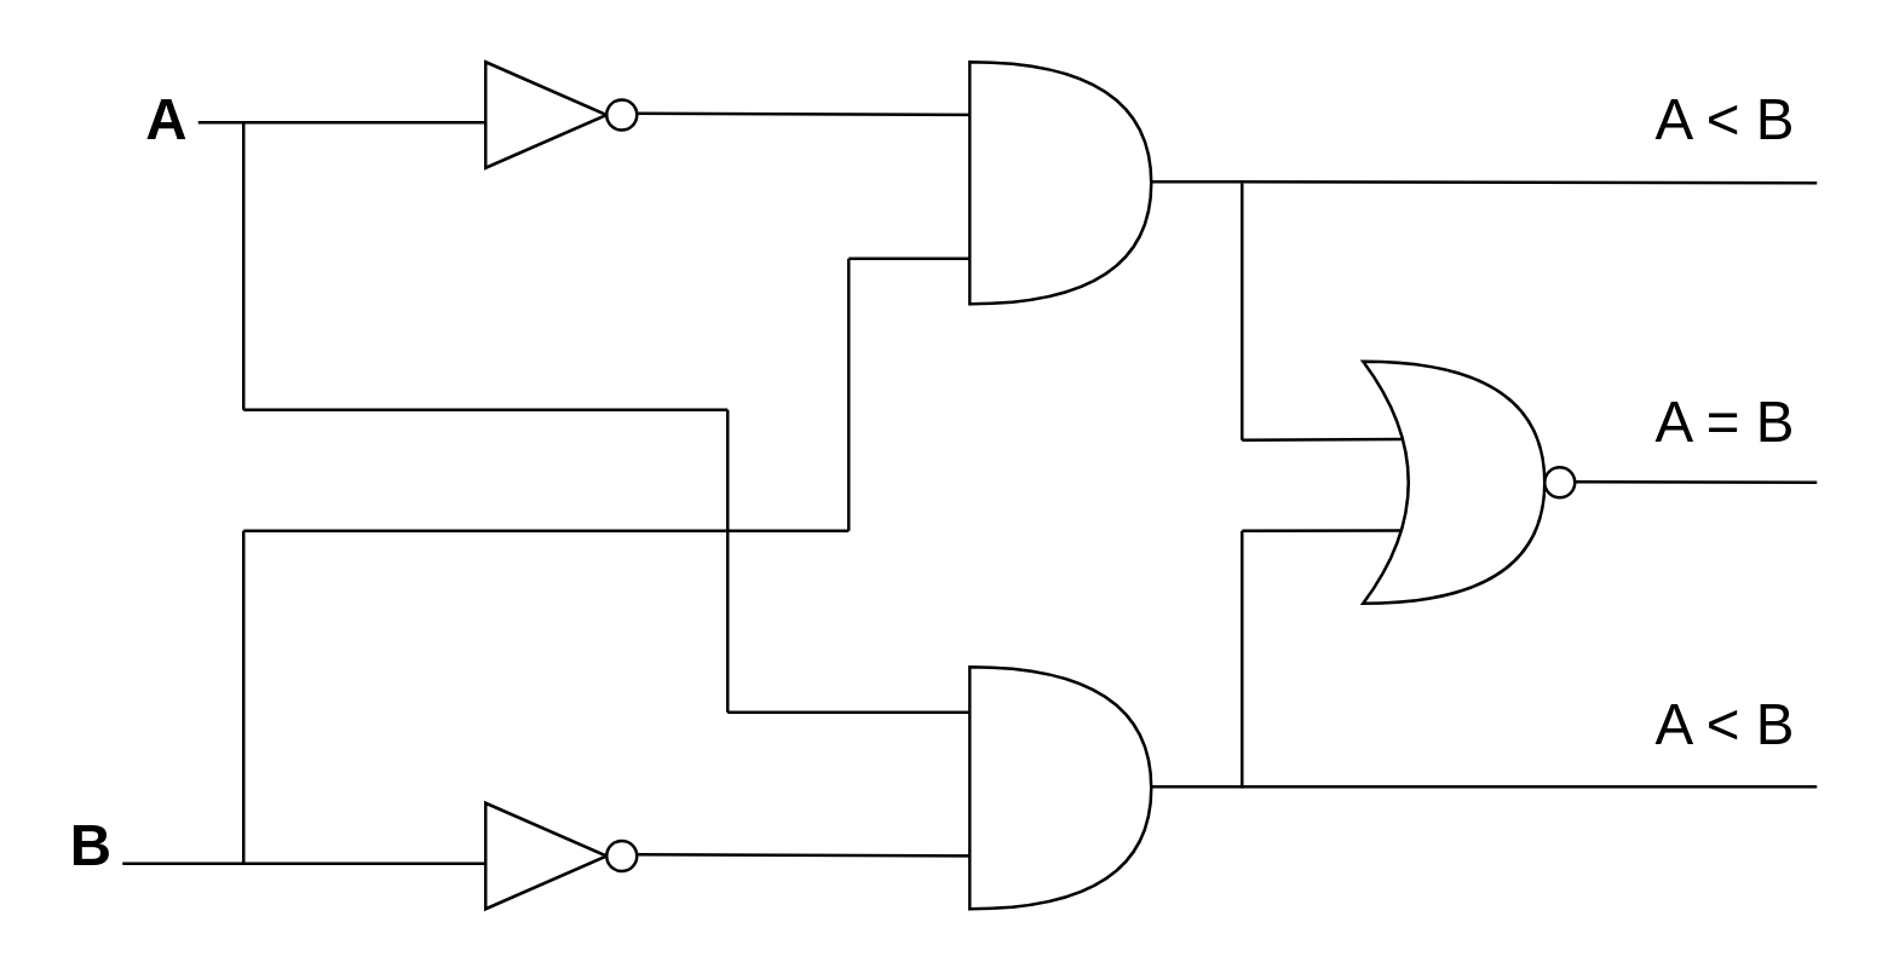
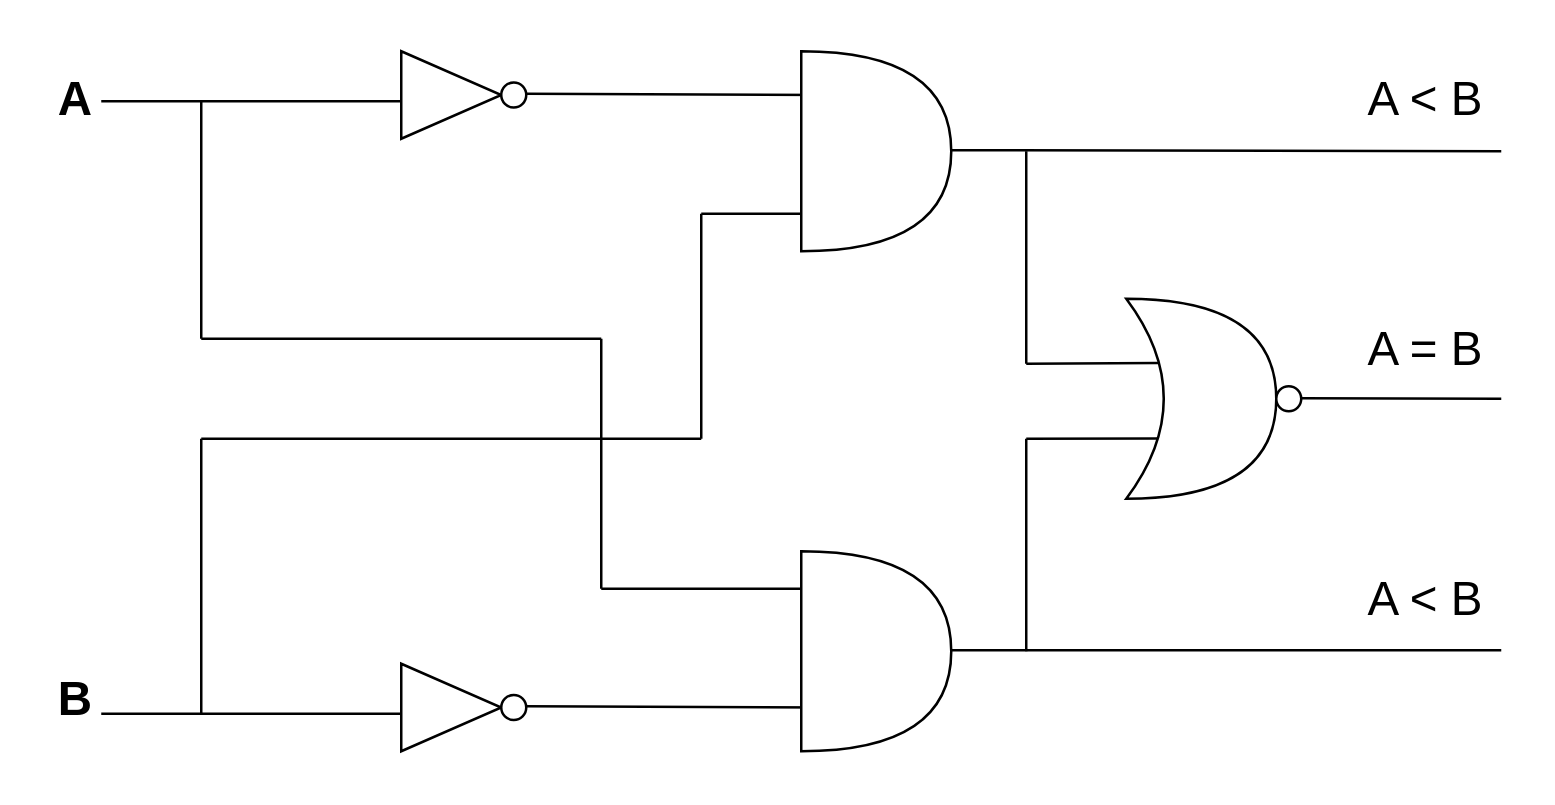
  <mxCell id="0" />
  <mxCell id="1" parent="0" />
- <mxCell id="2" value="&lt;font style=&quot;font-size: 19px;&quot;&gt;&lt;b&gt;A&lt;/b&gt;&lt;/font&gt;" style="text;html=1;strokeColor=none;fillColor=none;align=center;verticalAlign=middle;whiteSpace=wrap;rounded=0;" vertex="1" parent="1"><mxGeometry x="45" y="25" width="20" height="30" as="geometry" /></mxCell>
+ <mxCell id="2" value="&lt;font style=&quot;font-size: 19px;&quot;&gt;&lt;b&gt;A&lt;/b&gt;&lt;/font&gt;" style="text;html=1;strokeColor=none;fillColor=none;align=center;verticalAlign=middle;whiteSpace=wrap;rounded=0;" vertex="1" parent="1"><mxGeometry x="20" y="25" width="20" height="30" as="geometry" /></mxCell>
  <mxCell id="3" value="&lt;font style=&quot;font-size: 19px;&quot;&gt;&lt;b&gt;B&lt;/b&gt;&lt;/font&gt;" style="text;html=1;strokeColor=none;fillColor=none;align=center;verticalAlign=middle;whiteSpace=wrap;rounded=0;" vertex="1" parent="1"><mxGeometry x="20" y="265" width="20" height="30" as="geometry" /></mxCell>
  <mxCell id="4" value="" style="endArrow=none;html=1;rounded=0;fontSize=19;exitX=1;exitY=0.5;exitDx=0;exitDy=0;" edge="1" parent="1" source="2"><mxGeometry width="50" height="50" relative="1" as="geometry"><mxPoint x="300" y="225" as="sourcePoint" /><mxPoint x="160" y="40" as="targetPoint" /><Array as="points"><mxPoint x="100" y="40" /></Array></mxGeometry></mxCell>
  <mxCell id="5" value="" style="triangle;whiteSpace=wrap;html=1;fontSize=19;" vertex="1" parent="1"><mxGeometry x="160" y="20" width="40" height="35" as="geometry" /></mxCell>
  <mxCell id="6" value="" style="ellipse;whiteSpace=wrap;html=1;fontSize=19;" vertex="1" parent="1"><mxGeometry x="200" y="32.5" width="10" height="10" as="geometry" /></mxCell>
  <mxCell id="7" value="" style="endArrow=none;html=1;rounded=0;fontSize=19;" edge="1" parent="1"><mxGeometry width="50" height="50" relative="1" as="geometry"><mxPoint x="210" y="37" as="sourcePoint" /><mxPoint x="330" y="37.5" as="targetPoint" /></mxGeometry></mxCell>
  <mxCell id="8" value="" style="shape=or;whiteSpace=wrap;html=1;fontSize=19;" vertex="1" parent="1"><mxGeometry x="320" y="20" width="60" height="80" as="geometry" /></mxCell>
  <mxCell id="9" value="" style="endArrow=none;html=1;rounded=0;fontSize=19;" edge="1" parent="1"><mxGeometry width="50" height="50" relative="1" as="geometry"><mxPoint x="40" y="285" as="sourcePoint" /><mxPoint x="160" y="285" as="targetPoint" /></mxGeometry></mxCell>
  <mxCell id="10" value="" style="triangle;whiteSpace=wrap;html=1;fontSize=19;" vertex="1" parent="1"><mxGeometry x="160" y="265" width="40" height="35" as="geometry" /></mxCell>
  <mxCell id="11" value="" style="ellipse;whiteSpace=wrap;html=1;fontSize=19;" vertex="1" parent="1"><mxGeometry x="200" y="277.5" width="10" height="10" as="geometry" /></mxCell>
  <mxCell id="12" value="" style="endArrow=none;html=1;rounded=0;fontSize=19;" edge="1" parent="1"><mxGeometry width="50" height="50" relative="1" as="geometry"><mxPoint x="210" y="282" as="sourcePoint" /><mxPoint x="330" y="282.5" as="targetPoint" /></mxGeometry></mxCell>
  <mxCell id="13" value="" style="shape=or;whiteSpace=wrap;html=1;fontSize=19;" vertex="1" parent="1"><mxGeometry x="320" y="220" width="60" height="80" as="geometry" /></mxCell>
  <mxCell id="14" value="" style="endArrow=none;html=1;rounded=0;fontSize=19;" edge="1" parent="1"><mxGeometry width="50" height="50" relative="1" as="geometry"><mxPoint x="80" y="285" as="sourcePoint" /><mxPoint x="80" y="175" as="targetPoint" /></mxGeometry></mxCell>
  <mxCell id="15" value="" style="endArrow=none;html=1;rounded=0;fontSize=19;" edge="1" parent="1"><mxGeometry width="50" height="50" relative="1" as="geometry"><mxPoint x="80" y="175" as="sourcePoint" /><mxPoint x="280" y="175" as="targetPoint" /></mxGeometry></mxCell>
  <mxCell id="16" value="" style="endArrow=none;html=1;rounded=0;fontSize=19;" edge="1" parent="1"><mxGeometry width="50" height="50" relative="1" as="geometry"><mxPoint x="280" y="175" as="sourcePoint" /><mxPoint x="280" y="85" as="targetPoint" /></mxGeometry></mxCell>
  <mxCell id="17" value="" style="endArrow=none;html=1;rounded=0;fontSize=19;" edge="1" parent="1"><mxGeometry width="50" height="50" relative="1" as="geometry"><mxPoint x="280" y="85" as="sourcePoint" /><mxPoint x="320" y="85" as="targetPoint" /><Array as="points"><mxPoint x="310" y="85" /></Array></mxGeometry></mxCell>
  <mxCell id="18" value="" style="endArrow=none;html=1;rounded=0;fontSize=19;" edge="1" parent="1"><mxGeometry width="50" height="50" relative="1" as="geometry"><mxPoint x="80" y="135" as="sourcePoint" /><mxPoint x="80" y="40" as="targetPoint" /></mxGeometry></mxCell>
  <mxCell id="19" value="" style="endArrow=none;html=1;rounded=0;fontSize=19;" edge="1" parent="1"><mxGeometry width="50" height="50" relative="1" as="geometry"><mxPoint x="80" y="135" as="sourcePoint" /><mxPoint x="240" y="135" as="targetPoint" /></mxGeometry></mxCell>
  <mxCell id="20" value="" style="endArrow=none;html=1;rounded=0;fontSize=19;" edge="1" parent="1"><mxGeometry width="50" height="50" relative="1" as="geometry"><mxPoint x="240" y="235" as="sourcePoint" /><mxPoint x="240" y="135" as="targetPoint" /></mxGeometry></mxCell>
  <mxCell id="21" value="" style="endArrow=none;html=1;rounded=0;fontSize=19;entryX=0;entryY=0.188;entryDx=0;entryDy=0;entryPerimeter=0;" edge="1" parent="1" target="13"><mxGeometry width="50" height="50" relative="1" as="geometry"><mxPoint x="240" y="235" as="sourcePoint" /><mxPoint x="290" y="185" as="targetPoint" /></mxGeometry></mxCell>
  <mxCell id="22" value="" style="endArrow=none;html=1;rounded=0;fontSize=19;" edge="1" parent="1"><mxGeometry width="50" height="50" relative="1" as="geometry"><mxPoint x="380" y="59.58" as="sourcePoint" /><mxPoint x="600" y="60" as="targetPoint" /></mxGeometry></mxCell>
  <mxCell id="23" value="A &amp;lt; B" style="text;html=1;strokeColor=none;fillColor=none;align=center;verticalAlign=middle;whiteSpace=wrap;rounded=0;fontSize=19;" vertex="1" parent="1"><mxGeometry x="540" y="25" width="60" height="30" as="geometry" /></mxCell>
  <mxCell id="24" value="" style="shape=xor;whiteSpace=wrap;html=1;fontSize=19;" vertex="1" parent="1"><mxGeometry x="450" y="119" width="60" height="80" as="geometry" /></mxCell>
  <mxCell id="25" value="" style="endArrow=none;html=1;rounded=0;fontSize=19;" edge="1" parent="1"><mxGeometry width="50" height="50" relative="1" as="geometry"><mxPoint x="410" y="145" as="sourcePoint" /><mxPoint x="410" y="60" as="targetPoint" /></mxGeometry></mxCell>
  <mxCell id="26" value="" style="endArrow=none;html=1;rounded=0;fontSize=19;" edge="1" parent="1"><mxGeometry width="50" height="50" relative="1" as="geometry"><mxPoint x="380" y="259.58" as="sourcePoint" /><mxPoint x="600" y="259.58" as="targetPoint" /></mxGeometry></mxCell>
  <mxCell id="27" value="A &amp;lt; B" style="text;html=1;strokeColor=none;fillColor=none;align=center;verticalAlign=middle;whiteSpace=wrap;rounded=0;fontSize=19;" vertex="1" parent="1"><mxGeometry x="540" y="225" width="60" height="30" as="geometry" /></mxCell>
  <mxCell id="28" value="" style="endArrow=none;html=1;rounded=0;fontSize=19;" edge="1" parent="1"><mxGeometry width="50" height="50" relative="1" as="geometry"><mxPoint x="520" y="158.76" as="sourcePoint" /><mxPoint x="600" y="159" as="targetPoint" /></mxGeometry></mxCell>
  <mxCell id="29" value="A = B" style="text;html=1;strokeColor=none;fillColor=none;align=center;verticalAlign=middle;whiteSpace=wrap;rounded=0;fontSize=19;" vertex="1" parent="1"><mxGeometry x="540" y="125" width="60" height="30" as="geometry" /></mxCell>
  <mxCell id="30" value="" style="endArrow=none;html=1;rounded=0;fontSize=19;" edge="1" parent="1"><mxGeometry width="50" height="50" relative="1" as="geometry"><mxPoint x="410" y="260" as="sourcePoint" /><mxPoint x="410" y="175" as="targetPoint" /></mxGeometry></mxCell>
  <mxCell id="31" value="" style="endArrow=none;html=1;rounded=0;fontSize=19;entryX=0.208;entryY=0.699;entryDx=0;entryDy=0;entryPerimeter=0;" edge="1" parent="1" target="24"><mxGeometry width="50" height="50" relative="1" as="geometry"><mxPoint x="410" y="175" as="sourcePoint" /><mxPoint x="460" y="175" as="targetPoint" /></mxGeometry></mxCell>
  <mxCell id="32" value="" style="endArrow=none;html=1;rounded=0;fontSize=19;entryX=0.214;entryY=0.321;entryDx=0;entryDy=0;entryPerimeter=0;" edge="1" parent="1" target="24"><mxGeometry width="50" height="50" relative="1" as="geometry"><mxPoint x="410" y="145" as="sourcePoint" /><mxPoint x="460" y="95" as="targetPoint" /></mxGeometry></mxCell>
  <mxCell id="33" value="" style="ellipse;whiteSpace=wrap;html=1;fontSize=19;" vertex="1" parent="1"><mxGeometry x="510" y="154" width="10" height="10" as="geometry" /></mxCell>
